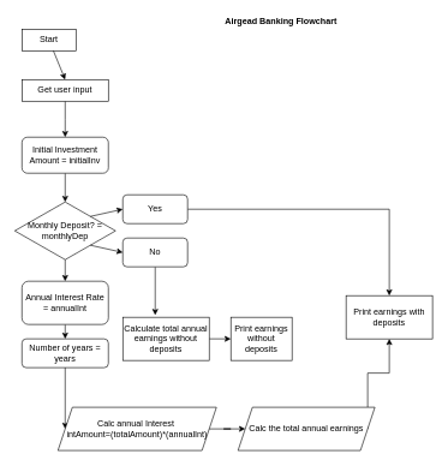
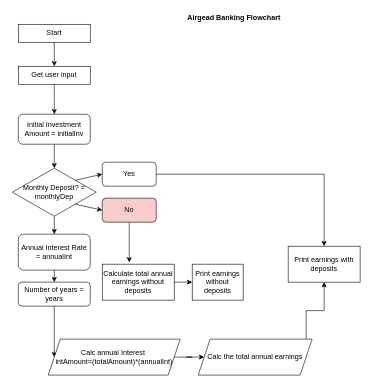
  <mxCell id="0" />
  <mxCell id="1" parent="0" />
- <mxCell id="2" value="Start" style="rounded=0;whiteSpace=wrap;html=1;" vertex="1" parent="1"><mxGeometry x="30" y="40" width="75" height="30" as="geometry" /></mxCell>
+ <mxCell id="2" value="Start" style="rounded=0;whiteSpace=wrap;html=1;" vertex="1" parent="1"><mxGeometry x="30" y="40" width="120" height="30" as="geometry" /></mxCell>
  <mxCell id="3" value="&lt;b&gt;Airgead Banking Flowchart&lt;/b&gt;" style="text;html=1;strokeColor=none;fillColor=none;align=center;verticalAlign=middle;whiteSpace=wrap;rounded=0;" vertex="1" parent="1"><mxGeometry x="260" y="20" width="260" height="20" as="geometry" /></mxCell>
  <mxCell id="4" style="edgeStyle=orthogonalEdgeStyle;rounded=0;orthogonalLoop=1;jettySize=auto;html=1;exitX=0.5;exitY=1;exitDx=0;exitDy=0;" edge="1" parent="1" source="5"><mxGeometry relative="1" as="geometry"><mxPoint x="90" y="190" as="targetPoint" /></mxGeometry></mxCell>
  <mxCell id="5" value="Get user input" style="rounded=0;whiteSpace=wrap;html=1;" vertex="1" parent="1"><mxGeometry x="30" y="110" width="120" height="30" as="geometry" /></mxCell>
  <mxCell id="6" value="" style="endArrow=classic;html=1;entryX=0.5;entryY=0;entryDx=0;entryDy=0;" edge="1" parent="1" source="2" target="5"><mxGeometry width="50" height="50" relative="1" as="geometry"><mxPoint x="130" y="120" as="sourcePoint" /><mxPoint x="180" y="70" as="targetPoint" /><Array as="points" /></mxGeometry></mxCell>
  <mxCell id="7" value="" style="endArrow=classic;html=1;exitX=0.5;exitY=1;exitDx=0;exitDy=0;entryX=0.5;entryY=0;entryDx=0;entryDy=0;" edge="1" parent="1" source="8" target="10"><mxGeometry width="50" height="50" relative="1" as="geometry"><mxPoint x="80" y="290" as="sourcePoint" /><mxPoint x="90" y="290" as="targetPoint" /></mxGeometry></mxCell>
  <mxCell id="8" value="Initial Investment Amount = initialInv" style="rounded=1;whiteSpace=wrap;html=1;" vertex="1" parent="1"><mxGeometry x="30" y="190" width="120" height="50" as="geometry" /></mxCell>
  <mxCell id="9" style="edgeStyle=orthogonalEdgeStyle;rounded=0;orthogonalLoop=1;jettySize=auto;html=1;exitX=0.5;exitY=1;exitDx=0;exitDy=0;" edge="1" parent="1" source="10"><mxGeometry relative="1" as="geometry"><mxPoint x="90" y="390" as="targetPoint" /></mxGeometry></mxCell>
  <mxCell id="10" value="Monthly Deposit? = monthlyDep" style="rhombus;whiteSpace=wrap;html=1;fontFamily=Helvetica;fontSize=12;fontColor=#000000;align=center;strokeColor=#000000;fillColor=#ffffff;" vertex="1" parent="1"><mxGeometry x="20" y="280" width="140" height="80" as="geometry" /></mxCell>
  <mxCell id="11" style="edgeStyle=orthogonalEdgeStyle;rounded=0;orthogonalLoop=1;jettySize=auto;html=1;exitX=1;exitY=0.5;exitDx=0;exitDy=0;entryX=0.5;entryY=0;entryDx=0;entryDy=0;" edge="1" parent="1" source="12" target="26"><mxGeometry relative="1" as="geometry" /></mxCell>
  <mxCell id="12" value="Yes" style="rounded=1;whiteSpace=wrap;html=1;" vertex="1" parent="1"><mxGeometry x="170" y="270" width="90" height="40" as="geometry" /></mxCell>
  <mxCell id="13" style="edgeStyle=orthogonalEdgeStyle;rounded=0;orthogonalLoop=1;jettySize=auto;html=1;exitX=0.5;exitY=1;exitDx=0;exitDy=0;entryX=0.375;entryY=-0.05;entryDx=0;entryDy=0;entryPerimeter=0;" edge="1" parent="1" source="14" target="28"><mxGeometry relative="1" as="geometry"><mxPoint x="330" y="410" as="targetPoint" /></mxGeometry></mxCell>
- <mxCell id="14" value="No" style="rounded=1;whiteSpace=wrap;html=1;" vertex="1" parent="1"><mxGeometry x="170" y="330" width="90" height="40" as="geometry" /></mxCell>
+ <mxCell id="14" value="No" style="rounded=1;whiteSpace=wrap;html=1;fillColor=#f8cecc;" vertex="1" parent="1"><mxGeometry x="170" y="330" width="90" height="40" as="geometry" /></mxCell>
  <mxCell id="15" style="edgeStyle=orthogonalEdgeStyle;rounded=0;orthogonalLoop=1;jettySize=auto;html=1;exitX=0.5;exitY=1;exitDx=0;exitDy=0;entryX=0.5;entryY=0;entryDx=0;entryDy=0;" edge="1" parent="1" source="16" target="17"><mxGeometry relative="1" as="geometry" /></mxCell>
  <mxCell id="16" value="Annual Interest Rate = annualInt" style="rounded=1;whiteSpace=wrap;html=1;" vertex="1" parent="1"><mxGeometry x="30" y="390" width="120" height="60" as="geometry" /></mxCell>
  <mxCell id="17" value="Number of years = years" style="rounded=1;whiteSpace=wrap;html=1;" vertex="1" parent="1"><mxGeometry x="30" y="470" width="120" height="40" as="geometry" /></mxCell>
  <mxCell id="18" value="" style="endArrow=classic;html=1;exitX=1;exitY=0;exitDx=0;exitDy=0;entryX=0;entryY=0.5;entryDx=0;entryDy=0;" edge="1" parent="1" source="10" target="12"><mxGeometry width="50" height="50" relative="1" as="geometry"><mxPoint x="380" y="330" as="sourcePoint" /><mxPoint x="430" y="280" as="targetPoint" /></mxGeometry></mxCell>
  <mxCell id="19" value="" style="endArrow=classic;html=1;exitX=1;exitY=1;exitDx=0;exitDy=0;entryX=0;entryY=0.5;entryDx=0;entryDy=0;" edge="1" parent="1" source="10" target="14"><mxGeometry width="50" height="50" relative="1" as="geometry"><mxPoint x="380" y="330" as="sourcePoint" /><mxPoint x="430" y="280" as="targetPoint" /></mxGeometry></mxCell>
  <mxCell id="20" value="" style="endArrow=classic;html=1;exitX=0.5;exitY=1;exitDx=0;exitDy=0;entryX=0;entryY=0.5;entryDx=0;entryDy=0;" edge="1" parent="1" source="17" target="22"><mxGeometry width="50" height="50" relative="1" as="geometry"><mxPoint x="80" y="580" as="sourcePoint" /><mxPoint x="80" y="570" as="targetPoint" /><Array as="points" /></mxGeometry></mxCell>
  <mxCell id="21" style="edgeStyle=orthogonalEdgeStyle;rounded=0;orthogonalLoop=1;jettySize=auto;html=1;entryX=0;entryY=0.5;entryDx=0;entryDy=0;" edge="1" parent="1" source="22" target="24"><mxGeometry relative="1" as="geometry" /></mxCell>
  <mxCell id="22" value="Calc annual Interest&amp;nbsp;&lt;br&gt;intAmount=(totalAmount)*(annualInt)" style="shape=parallelogram;perimeter=parallelogramPerimeter;whiteSpace=wrap;html=1;fixedSize=1;" vertex="1" parent="1"><mxGeometry x="80" y="565" width="220" height="60" as="geometry" /></mxCell>
  <mxCell id="23" style="edgeStyle=orthogonalEdgeStyle;rounded=0;orthogonalLoop=1;jettySize=auto;html=1;exitX=1;exitY=0.5;exitDx=0;exitDy=0;entryX=0.5;entryY=1;entryDx=0;entryDy=0;" edge="1" parent="1" source="24" target="26"><mxGeometry relative="1" as="geometry" /></mxCell>
  <mxCell id="24" value="Calc the total annual earnings" style="shape=parallelogram;perimeter=parallelogramPerimeter;whiteSpace=wrap;html=1;fixedSize=1;" vertex="1" parent="1"><mxGeometry x="330" y="565" width="190" height="60" as="geometry" /></mxCell>
  <mxCell id="25" value="Print earnings without deposits" style="rounded=0;whiteSpace=wrap;html=1;" vertex="1" parent="1"><mxGeometry x="320" y="440" width="85" height="60" as="geometry" /></mxCell>
  <mxCell id="26" value="Print earnings with deposits" style="rounded=0;whiteSpace=wrap;html=1;" vertex="1" parent="1"><mxGeometry x="480" y="410" width="120" height="60" as="geometry" /></mxCell>
  <mxCell id="27" style="edgeStyle=orthogonalEdgeStyle;rounded=0;orthogonalLoop=1;jettySize=auto;html=1;exitX=1;exitY=0.5;exitDx=0;exitDy=0;entryX=0;entryY=0.5;entryDx=0;entryDy=0;" edge="1" parent="1" source="28" target="25"><mxGeometry relative="1" as="geometry" /></mxCell>
  <mxCell id="28" value="Calculate total annual earnings without deposits" style="rounded=0;whiteSpace=wrap;html=1;" vertex="1" parent="1"><mxGeometry x="170" y="440" width="120" height="60" as="geometry" /></mxCell>
